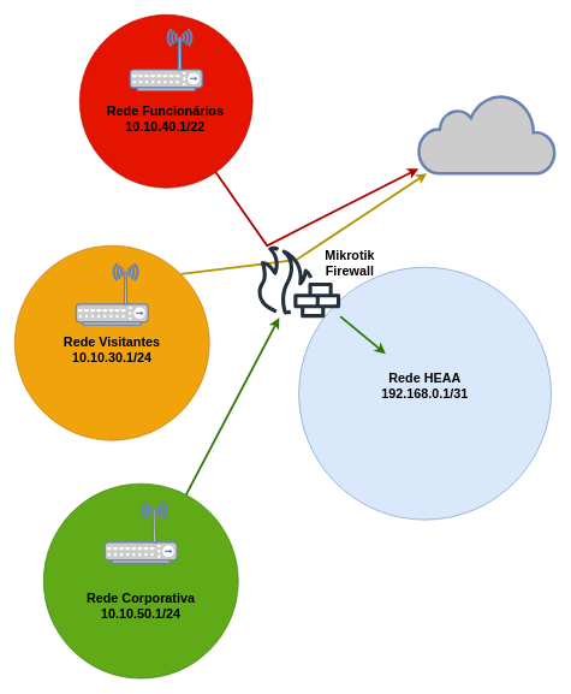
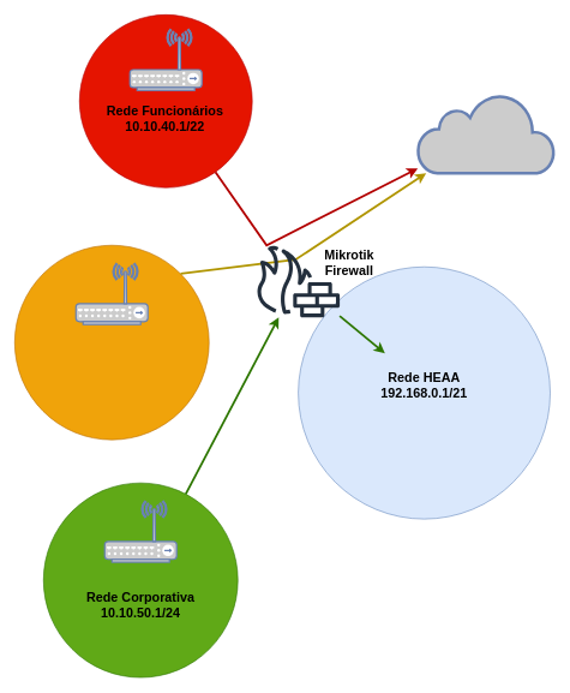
  <mxCell id="0" />
  <mxCell id="1" parent="0" />
  <mxCell id="2" value="" style="ellipse;whiteSpace=wrap;html=1;aspect=fixed;fontSize=18;" vertex="1" parent="1"><mxGeometry x="528.99" y="485" width="120" height="120" as="geometry" /></mxCell>
  <mxCell id="3" value="" style="ellipse;whiteSpace=wrap;html=1;aspect=fixed;fillColor=#dae8fc;strokeColor=#6c8ebf;" vertex="1" parent="1"><mxGeometry x="414" y="370" width="350" height="350" as="geometry" /></mxCell>
- <mxCell id="4" value="Rede HEAA&lt;br style=&quot;font-size: 18px;&quot;&gt;192.168.0.1/31" style="text;html=1;strokeColor=none;fillColor=none;align=center;verticalAlign=middle;whiteSpace=wrap;rounded=0;fontSize=18;fontStyle=1" vertex="1" parent="1"><mxGeometry x="521.87" y="490" width="134.25" height="90" as="geometry" /></mxCell>
+ <mxCell id="4" value="Rede HEAA&lt;br style=&quot;font-size: 18px;&quot;&gt;192.168.0.1/21" style="text;html=1;strokeColor=none;fillColor=none;align=center;verticalAlign=middle;whiteSpace=wrap;rounded=0;fontSize=18;fontStyle=1" vertex="1" parent="1"><mxGeometry x="521.87" y="490" width="134.25" height="90" as="geometry" /></mxCell>
  <mxCell id="5" value="" style="html=1;outlineConnect=0;fillColor=#CCCCCC;strokeColor=#6881B3;gradientColor=none;gradientDirection=north;strokeWidth=2;shape=mxgraph.networks.cloud;fontColor=#ffffff;fontSize=18;" vertex="1" parent="1"><mxGeometry x="580" y="130" width="190" height="110" as="geometry" /></mxCell>
  <mxCell id="6" value="" style="ellipse;whiteSpace=wrap;html=1;aspect=fixed;fontSize=18;fillColor=#e51400;fontColor=#ffffff;strokeColor=#B20000;" vertex="1" parent="1"><mxGeometry x="110" y="20" width="240" height="240" as="geometry" /></mxCell>
  <mxCell id="7" value="Mikrotik&lt;br&gt;Firewall" style="text;html=1;strokeColor=none;fillColor=none;align=center;verticalAlign=middle;whiteSpace=wrap;rounded=0;fontSize=18;fontStyle=1" vertex="1" parent="1"><mxGeometry x="440" y="350" width="90" height="30" as="geometry" /></mxCell>
  <mxCell id="8" value="" style="ellipse;whiteSpace=wrap;html=1;aspect=fixed;fontSize=18;fillColor=#f0a30a;fontColor=#000000;strokeColor=#BD7000;" vertex="1" parent="1"><mxGeometry x="20" y="340" width="270" height="270" as="geometry" /></mxCell>
  <mxCell id="9" value="" style="fontColor=#0066CC;verticalAlign=top;verticalLabelPosition=bottom;labelPosition=center;align=center;html=1;outlineConnect=0;fillColor=#CCCCCC;strokeColor=#6881B3;gradientColor=none;gradientDirection=north;strokeWidth=2;shape=mxgraph.networks.wireless_hub;fontSize=18;" vertex="1" parent="1"><mxGeometry x="180" y="40" width="100" height="85" as="geometry" /></mxCell>
  <mxCell id="10" value="" style="fontColor=#0066CC;verticalAlign=top;verticalLabelPosition=bottom;labelPosition=center;align=center;html=1;outlineConnect=0;fillColor=#CCCCCC;strokeColor=#6881B3;gradientColor=none;gradientDirection=north;strokeWidth=2;shape=mxgraph.networks.wireless_hub;fontSize=18;" vertex="1" parent="1"><mxGeometry x="105" y="365" width="100" height="85" as="geometry" /></mxCell>
  <mxCell id="11" value="Rede Funcionários&lt;br&gt;10.10.40.1/22" style="text;html=1;strokeColor=none;fillColor=none;align=center;verticalAlign=middle;whiteSpace=wrap;rounded=0;fontSize=18;fontStyle=1" vertex="1" parent="1"><mxGeometry x="134" y="150" width="190" height="30" as="geometry" /></mxCell>
  <mxCell id="12" value="" style="endArrow=classic;html=1;rounded=0;fontSize=18;strokeWidth=3;fillColor=#e51400;strokeColor=#B20000;" edge="1" parent="1" source="6" target="5"><mxGeometry width="50" height="50" relative="1" as="geometry"><mxPoint x="240" y="270" as="sourcePoint" /><mxPoint x="660" y="260" as="targetPoint" /><Array as="points"><mxPoint x="370" y="340" /></Array></mxGeometry></mxCell>
- <mxCell id="13" value="Rede Visitantes&lt;br&gt;10.10.30.1/24" style="text;html=1;strokeColor=none;fillColor=none;align=center;verticalAlign=middle;whiteSpace=wrap;rounded=0;fontSize=18;fontStyle=1" vertex="1" parent="1"><mxGeometry x="60" y="470" width="190" height="30" as="geometry" /></mxCell>
  <mxCell id="14" value="" style="endArrow=classic;html=1;rounded=0;strokeWidth=3;fontSize=18;exitX=1;exitY=0;exitDx=0;exitDy=0;fillColor=#e3c800;strokeColor=#B09500;" edge="1" parent="1" source="8" target="5"><mxGeometry width="50" height="50" relative="1" as="geometry"><mxPoint x="600" y="430" as="sourcePoint" /><mxPoint x="650" y="380" as="targetPoint" /><Array as="points"><mxPoint x="410" y="360" /></Array></mxGeometry></mxCell>
  <mxCell id="15" value="" style="sketch=0;outlineConnect=0;fontColor=#232F3E;gradientColor=none;fillColor=#232F3D;strokeColor=none;dashed=0;verticalLabelPosition=bottom;verticalAlign=top;align=center;html=1;fontSize=12;fontStyle=0;aspect=fixed;pointerEvents=1;shape=mxgraph.aws4.generic_firewall;" vertex="1" parent="1"><mxGeometry x="354" y="340" width="118.18" height="100" as="geometry" /></mxCell>
  <mxCell id="16" value="" style="ellipse;whiteSpace=wrap;html=1;aspect=fixed;fontSize=18;fillColor=#60a917;strokeColor=#2D7600;fontColor=#ffffff;" vertex="1" parent="1"><mxGeometry x="60" y="670" width="270" height="270" as="geometry" /></mxCell>
  <mxCell id="17" value="" style="fontColor=#0066CC;verticalAlign=top;verticalLabelPosition=bottom;labelPosition=center;align=center;html=1;outlineConnect=0;fillColor=#CCCCCC;strokeColor=#6881B3;gradientColor=none;gradientDirection=north;strokeWidth=2;shape=mxgraph.networks.wireless_hub;fontSize=18;" vertex="1" parent="1"><mxGeometry x="145" y="695" width="100" height="85" as="geometry" /></mxCell>
  <mxCell id="18" value="Rede Corporativa&lt;br&gt;10.10.50.1/24" style="text;html=1;strokeColor=none;fillColor=none;align=center;verticalAlign=middle;whiteSpace=wrap;rounded=0;fontSize=18;fontStyle=1" vertex="1" parent="1"><mxGeometry x="100" y="825" width="190" height="30" as="geometry" /></mxCell>
  <mxCell id="19" value="" style="endArrow=classic;html=1;rounded=0;strokeWidth=3;fontSize=18;fillColor=#60a917;strokeColor=#2D7600;" edge="1" parent="1" source="16" target="15"><mxGeometry width="50" height="50" relative="1" as="geometry"><mxPoint x="310" y="650" as="sourcePoint" /><mxPoint x="360" y="600" as="targetPoint" /></mxGeometry></mxCell>
  <mxCell id="20" value="" style="endArrow=classic;html=1;rounded=0;strokeWidth=3;fontSize=18;fillColor=#60a917;strokeColor=#2D7600;" edge="1" parent="1" source="15" target="4"><mxGeometry width="50" height="50" relative="1" as="geometry"><mxPoint x="472.18" y="480" as="sourcePoint" /><mxPoint x="522.18" y="430" as="targetPoint" /></mxGeometry></mxCell>
